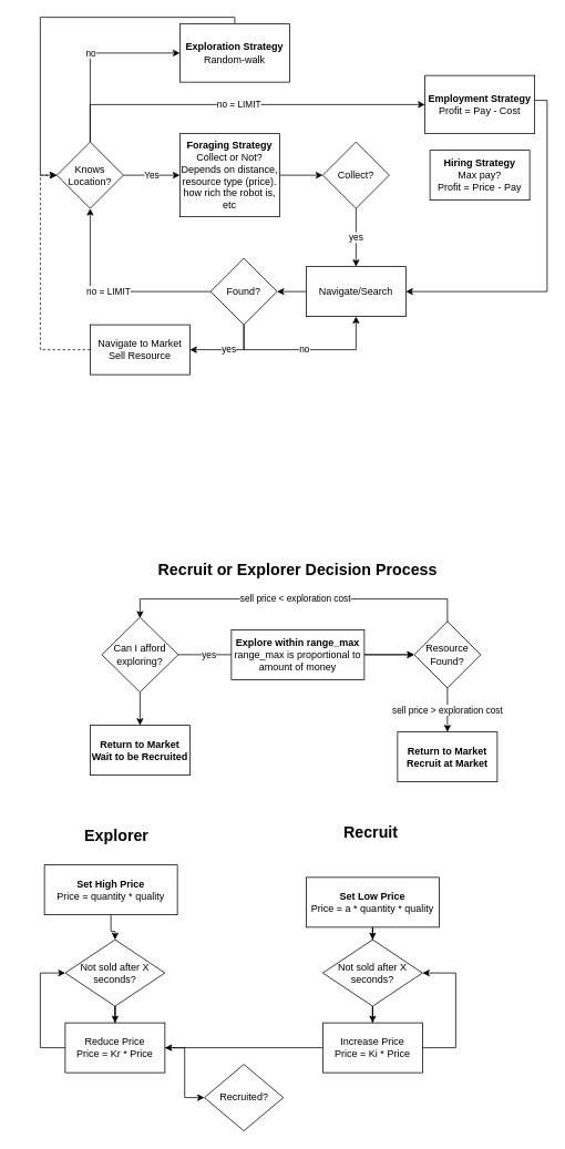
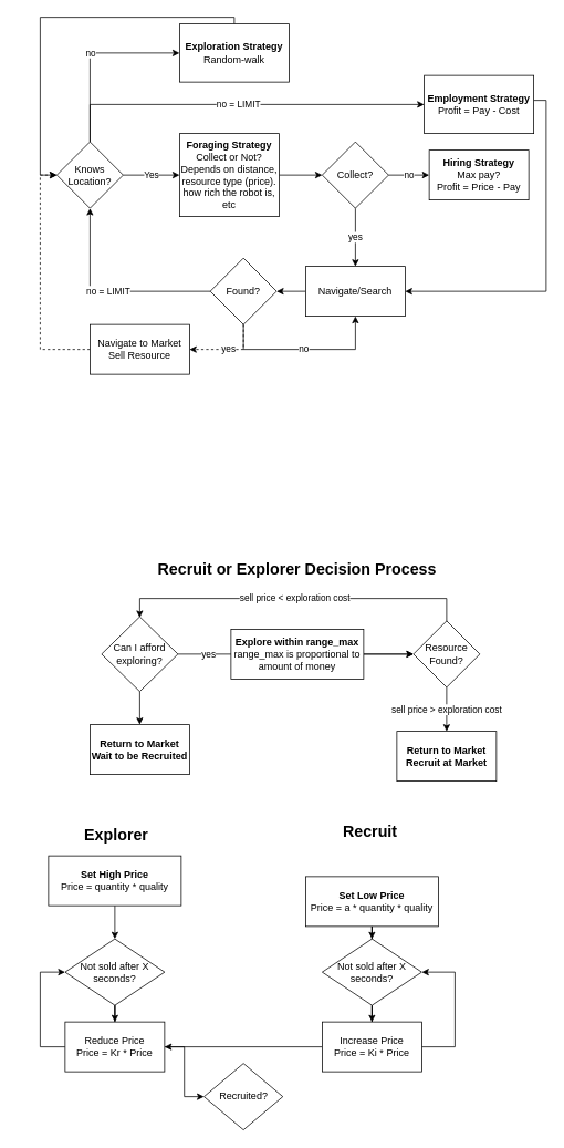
  <mxCell id="0" />
  <mxCell id="1" parent="0" />
  <mxCell id="2" style="edgeStyle=orthogonalEdgeStyle;rounded=0;orthogonalLoop=1;jettySize=auto;html=1;entryX=0;entryY=0.5;entryDx=0;entryDy=0;dashed=1;" parent="1" source="3" target="11" edge="1"><mxGeometry relative="1" as="geometry"><Array as="points"><mxPoint x="48" y="210" /></Array></mxGeometry></mxCell>
  <mxCell id="3" value="Navigate to Market&lt;br&gt;Sell Resource" style="rounded=0;whiteSpace=wrap;html=1;" parent="1" vertex="1"><mxGeometry x="108" y="390" width="120" height="60" as="geometry" /></mxCell>
  <mxCell id="4" style="edgeStyle=orthogonalEdgeStyle;rounded=0;orthogonalLoop=1;jettySize=auto;html=1;entryX=1;entryY=0.5;entryDx=0;entryDy=0;" parent="1" source="5" target="18" edge="1"><mxGeometry relative="1" as="geometry"><Array as="points"><mxPoint x="338" y="350" /><mxPoint x="338" y="350" /></Array></mxGeometry></mxCell>
  <mxCell id="5" value="Navigate/Search" style="rounded=0;whiteSpace=wrap;html=1;" parent="1" vertex="1"><mxGeometry x="368" y="320" width="120" height="60" as="geometry" /></mxCell>
  <mxCell id="6" style="edgeStyle=orthogonalEdgeStyle;rounded=0;orthogonalLoop=1;jettySize=auto;html=1;entryX=0;entryY=0.5;entryDx=0;entryDy=0;" parent="1" source="7" target="14" edge="1"><mxGeometry relative="1" as="geometry" /></mxCell>
  <mxCell id="7" value="&lt;b&gt;Foraging Strategy&lt;/b&gt;&lt;br&gt;Collect or Not?&lt;br&gt;Depends on distance, resource type (price). how rich the robot is, etc" style="rounded=0;whiteSpace=wrap;html=1;" parent="1" vertex="1"><mxGeometry x="216" y="160" width="120" height="100" as="geometry" /></mxCell>
  <mxCell id="8" value="Yes" style="edgeStyle=orthogonalEdgeStyle;rounded=0;orthogonalLoop=1;jettySize=auto;html=1;exitX=1;exitY=0.5;exitDx=0;exitDy=0;entryX=0;entryY=0.5;entryDx=0;entryDy=0;" parent="1" source="11" target="7" edge="1"><mxGeometry relative="1" as="geometry" /></mxCell>
  <mxCell id="9" value="no" style="edgeStyle=orthogonalEdgeStyle;rounded=0;orthogonalLoop=1;jettySize=auto;html=1;entryX=0;entryY=0.5;entryDx=0;entryDy=0;" parent="1" source="11" target="21" edge="1"><mxGeometry relative="1" as="geometry"><Array as="points"><mxPoint x="108" y="63" /></Array></mxGeometry></mxCell>
  <mxCell id="10" value="no = LIMIT" style="edgeStyle=orthogonalEdgeStyle;rounded=0;orthogonalLoop=1;jettySize=auto;html=1;entryX=0;entryY=0.5;entryDx=0;entryDy=0;" parent="1" source="11" target="23" edge="1"><mxGeometry relative="1" as="geometry"><Array as="points"><mxPoint x="108" y="125" /></Array><mxPoint x="448" y="120" as="targetPoint" /></mxGeometry></mxCell>
  <mxCell id="11" value="Knows Location?" style="rhombus;whiteSpace=wrap;html=1;" parent="1" vertex="1"><mxGeometry x="68" y="170" width="80" height="80" as="geometry" /></mxCell>
  <mxCell id="12" value="yes" style="edgeStyle=orthogonalEdgeStyle;rounded=0;orthogonalLoop=1;jettySize=auto;html=1;" parent="1" source="14" edge="1"><mxGeometry relative="1" as="geometry"><mxPoint x="428" y="320" as="targetPoint" /></mxGeometry></mxCell>
+ <mxCell id="13" value="no" style="edgeStyle=orthogonalEdgeStyle;rounded=0;orthogonalLoop=1;jettySize=auto;html=1;" parent="1" source="14" target="19" edge="1"><mxGeometry relative="1" as="geometry" /></mxCell>
  <mxCell id="14" value="Collect?" style="rhombus;whiteSpace=wrap;html=1;" parent="1" vertex="1"><mxGeometry x="388" y="170" width="80" height="80" as="geometry" /></mxCell>
  <mxCell id="15" value="no" style="edgeStyle=orthogonalEdgeStyle;rounded=0;orthogonalLoop=1;jettySize=auto;html=1;entryX=0.5;entryY=1;entryDx=0;entryDy=0;" parent="1" source="18" target="5" edge="1"><mxGeometry relative="1" as="geometry"><Array as="points"><mxPoint x="293" y="420" /><mxPoint x="428" y="420" /></Array></mxGeometry></mxCell>
  <mxCell id="16" value="no = LIMIT" style="edgeStyle=orthogonalEdgeStyle;rounded=0;orthogonalLoop=1;jettySize=auto;html=1;entryX=0.5;entryY=1;entryDx=0;entryDy=0;" parent="1" source="18" target="11" edge="1"><mxGeometry relative="1" as="geometry" /></mxCell>
- <mxCell id="17" value="yes" style="edgeStyle=orthogonalEdgeStyle;rounded=0;orthogonalLoop=1;jettySize=auto;html=1;entryX=1;entryY=0.5;entryDx=0;entryDy=0;" parent="1" source="18" target="3" edge="1"><mxGeometry relative="1" as="geometry"><Array as="points"><mxPoint x="293" y="420" /></Array></mxGeometry></mxCell>
+ <mxCell id="17" value="yes" style="edgeStyle=orthogonalEdgeStyle;rounded=0;orthogonalLoop=1;jettySize=auto;html=1;entryX=1;entryY=0.5;entryDx=0;entryDy=0;dashed=1;" parent="1" source="18" target="3" edge="1"><mxGeometry relative="1" as="geometry"><Array as="points"><mxPoint x="293" y="420" /></Array></mxGeometry></mxCell>
  <mxCell id="18" value="Found?" style="rhombus;whiteSpace=wrap;html=1;" parent="1" vertex="1"><mxGeometry x="253" y="310" width="80" height="80" as="geometry" /></mxCell>
  <mxCell id="19" value="&lt;b&gt;Hiring Strategy&lt;/b&gt;&lt;br&gt;Max pay?&lt;br&gt;Profit = Price - Pay" style="rounded=0;whiteSpace=wrap;html=1;" parent="1" vertex="1"><mxGeometry x="517" y="180" width="120" height="60" as="geometry" /></mxCell>
  <mxCell id="20" style="edgeStyle=orthogonalEdgeStyle;rounded=0;orthogonalLoop=1;jettySize=auto;html=1;entryX=0;entryY=0.5;entryDx=0;entryDy=0;" parent="1" source="21" target="11" edge="1"><mxGeometry relative="1" as="geometry"><Array as="points"><mxPoint x="282" y="20" /><mxPoint x="48" y="20" /><mxPoint x="48" y="210" /></Array></mxGeometry></mxCell>
  <mxCell id="21" value="&lt;b&gt;Exploration Strategy&lt;/b&gt;&lt;br&gt;Random-walk" style="rounded=0;whiteSpace=wrap;html=1;" parent="1" vertex="1"><mxGeometry x="216" y="28" width="132" height="70" as="geometry" /></mxCell>
  <mxCell id="22" style="edgeStyle=orthogonalEdgeStyle;rounded=0;orthogonalLoop=1;jettySize=auto;html=1;entryX=1;entryY=0.5;entryDx=0;entryDy=0;" parent="1" source="23" target="5" edge="1"><mxGeometry relative="1" as="geometry"><Array as="points"><mxPoint x="658" y="120" /><mxPoint x="658" y="350" /></Array></mxGeometry></mxCell>
  <mxCell id="23" value="&lt;b&gt;Employment Strategy&lt;/b&gt;&lt;br&gt;Profit = Pay - Cost" style="rounded=0;whiteSpace=wrap;html=1;" parent="1" vertex="1"><mxGeometry x="511" y="90" width="132" height="70" as="geometry" /></mxCell>
  <mxCell id="24" value="yes" style="edgeStyle=orthogonalEdgeStyle;rounded=0;orthogonalLoop=1;jettySize=auto;html=1;" parent="1" source="26" edge="1"><mxGeometry relative="1" as="geometry"><mxPoint x="288" y="787" as="targetPoint" /></mxGeometry></mxCell>
  <mxCell id="25" value="" style="edgeStyle=orthogonalEdgeStyle;rounded=0;orthogonalLoop=1;jettySize=auto;html=1;fontSize=19;" parent="1" source="26" target="34" edge="1"><mxGeometry relative="1" as="geometry" /></mxCell>
  <mxCell id="26" value="Can I afford exploring?" style="rhombus;whiteSpace=wrap;html=1;" parent="1" vertex="1"><mxGeometry x="122" y="742" width="92" height="90" as="geometry" /></mxCell>
  <mxCell id="27" value="" style="edgeStyle=orthogonalEdgeStyle;rounded=0;orthogonalLoop=1;jettySize=auto;html=1;" parent="1" source="29" target="32" edge="1"><mxGeometry relative="1" as="geometry" /></mxCell>
  <mxCell id="28" value="" style="edgeStyle=orthogonalEdgeStyle;rounded=0;orthogonalLoop=1;jettySize=auto;html=1;" parent="1" source="29" target="32" edge="1"><mxGeometry relative="1" as="geometry" /></mxCell>
  <mxCell id="29" value="&lt;b&gt;Explore within range_max&lt;/b&gt;&lt;br&gt;range_max is proportional to amount of money" style="rounded=0;whiteSpace=wrap;html=1;" parent="1" vertex="1"><mxGeometry x="278" y="757" width="160" height="60" as="geometry" /></mxCell>
  <mxCell id="30" value="sell price &amp;gt; exploration cost" style="edgeStyle=orthogonalEdgeStyle;rounded=0;orthogonalLoop=1;jettySize=auto;html=1;" parent="1" source="32" target="33" edge="1"><mxGeometry relative="1" as="geometry" /></mxCell>
  <mxCell id="31" value="sell price &amp;lt; exploration cost" style="edgeStyle=orthogonalEdgeStyle;rounded=0;orthogonalLoop=1;jettySize=auto;html=1;entryX=0.5;entryY=0;entryDx=0;entryDy=0;" parent="1" edge="1"><mxGeometry relative="1" as="geometry"><mxPoint x="538" y="748" as="sourcePoint" /><mxPoint x="168" y="743" as="targetPoint" /><Array as="points"><mxPoint x="538" y="720" /><mxPoint x="168" y="720" /></Array></mxGeometry></mxCell>
  <mxCell id="32" value="Resource Found?" style="rhombus;whiteSpace=wrap;html=1;" parent="1" vertex="1"><mxGeometry x="498" y="747" width="80" height="80" as="geometry" /></mxCell>
  <mxCell id="33" value="Return to Market&lt;br&gt;Recruit at Market" style="whiteSpace=wrap;html=1;fontStyle=1" parent="1" vertex="1"><mxGeometry x="478" y="880" width="120" height="60" as="geometry" /></mxCell>
  <mxCell id="34" value="Return to Market&lt;br&gt;Wait to be Recruited" style="whiteSpace=wrap;html=1;fontStyle=1" parent="1" vertex="1"><mxGeometry x="108" y="872" width="120" height="60" as="geometry" /></mxCell>
  <mxCell id="35" value="&lt;font style=&quot;font-size: 19px&quot;&gt;Recruit or Explorer Decision Process&lt;/font&gt;" style="text;html=1;strokeColor=none;fillColor=none;align=center;verticalAlign=middle;whiteSpace=wrap;rounded=0;fontStyle=1" parent="1" vertex="1"><mxGeometry x="173" y="670" width="370" height="30" as="geometry" /></mxCell>
  <mxCell id="36" value="&lt;span style=&quot;font-size: 19px&quot;&gt;Explorer&lt;/span&gt;" style="text;html=1;strokeColor=none;fillColor=none;align=center;verticalAlign=middle;whiteSpace=wrap;rounded=0;fontStyle=1" parent="1" vertex="1"><mxGeometry x="20" y="991" width="240" height="30" as="geometry" /></mxCell>
  <mxCell id="37" value="" style="edgeStyle=orthogonalEdgeStyle;rounded=0;orthogonalLoop=1;jettySize=auto;html=1;" edge="1" parent="1" source="38" target="40"><mxGeometry relative="1" as="geometry" /></mxCell>
- <mxCell id="38" value="&lt;b&gt;Set High Price&lt;/b&gt;&lt;br&gt;Price = quantity * quality" style="rounded=0;whiteSpace=wrap;html=1;" parent="1" vertex="1"><mxGeometry x="53" y="1040" width="160" height="60" as="geometry" /></mxCell>
+ <mxCell id="38" value="&lt;b&gt;Set High Price&lt;/b&gt;&lt;br&gt;Price = quantity * quality" style="rounded=0;whiteSpace=wrap;html=1;" parent="1" vertex="1"><mxGeometry x="58" y="1030" width="160" height="60" as="geometry" /></mxCell>
  <mxCell id="39" value="" style="edgeStyle=orthogonalEdgeStyle;rounded=0;orthogonalLoop=1;jettySize=auto;html=1;" edge="1" parent="1" source="40" target="43"><mxGeometry relative="1" as="geometry" /></mxCell>
  <mxCell id="40" value="Not sold after X seconds?" style="rhombus;whiteSpace=wrap;html=1;rounded=0;" vertex="1" parent="1"><mxGeometry x="78" y="1130" width="120" height="80" as="geometry" /></mxCell>
  <mxCell id="41" style="edgeStyle=orthogonalEdgeStyle;rounded=0;orthogonalLoop=1;jettySize=auto;html=1;entryX=0;entryY=0.5;entryDx=0;entryDy=0;" edge="1" parent="1" source="43" target="40"><mxGeometry relative="1" as="geometry"><Array as="points"><mxPoint x="48" y="1260" /><mxPoint x="48" y="1170" /></Array></mxGeometry></mxCell>
  <mxCell id="42" style="edgeStyle=orthogonalEdgeStyle;rounded=0;orthogonalLoop=1;jettySize=auto;html=1;entryX=0;entryY=0.5;entryDx=0;entryDy=0;" edge="1" parent="1" source="43" target="52"><mxGeometry relative="1" as="geometry" /></mxCell>
  <mxCell id="43" value="Reduce Price&lt;br&gt;Price = Kr * Price" style="whiteSpace=wrap;html=1;rounded=0;" vertex="1" parent="1"><mxGeometry x="78" y="1230" width="120" height="60" as="geometry" /></mxCell>
  <mxCell id="44" value="&lt;span style=&quot;font-size: 19px&quot;&gt;Recruit&lt;/span&gt;" style="text;html=1;strokeColor=none;fillColor=none;align=center;verticalAlign=middle;whiteSpace=wrap;rounded=0;fontStyle=1" vertex="1" parent="1"><mxGeometry x="326" y="986" width="240" height="30" as="geometry" /></mxCell>
  <mxCell id="45" value="" style="edgeStyle=orthogonalEdgeStyle;rounded=0;orthogonalLoop=1;jettySize=auto;html=1;" edge="1" parent="1" source="46" target="48"><mxGeometry relative="1" as="geometry" /></mxCell>
  <mxCell id="46" value="&lt;b&gt;Set Low Price&lt;/b&gt;&lt;br&gt;Price = a * quantity * quality" style="rounded=0;whiteSpace=wrap;html=1;" vertex="1" parent="1"><mxGeometry x="368" y="1055" width="160" height="60" as="geometry" /></mxCell>
  <mxCell id="47" value="" style="edgeStyle=orthogonalEdgeStyle;rounded=0;orthogonalLoop=1;jettySize=auto;html=1;" edge="1" parent="1" source="48" target="51"><mxGeometry relative="1" as="geometry" /></mxCell>
  <mxCell id="48" value="Not sold after X seconds?" style="rhombus;whiteSpace=wrap;html=1;rounded=0;" vertex="1" parent="1"><mxGeometry x="388" y="1130" width="120" height="80" as="geometry" /></mxCell>
  <mxCell id="49" style="edgeStyle=orthogonalEdgeStyle;rounded=0;orthogonalLoop=1;jettySize=auto;html=1;entryX=1;entryY=0.5;entryDx=0;entryDy=0;" edge="1" parent="1" source="51" target="48"><mxGeometry relative="1" as="geometry"><Array as="points"><mxPoint x="548" y="1260" /><mxPoint x="548" y="1170" /></Array></mxGeometry></mxCell>
  <mxCell id="50" value="" style="edgeStyle=orthogonalEdgeStyle;rounded=0;orthogonalLoop=1;jettySize=auto;html=1;" edge="1" parent="1" source="51" target="43"><mxGeometry relative="1" as="geometry" /></mxCell>
  <mxCell id="51" value="Increase Price&lt;br&gt;Price = Ki * Price" style="whiteSpace=wrap;html=1;rounded=0;" vertex="1" parent="1"><mxGeometry x="388" y="1230" width="120" height="60" as="geometry" /></mxCell>
  <mxCell id="52" value="Recruited?" style="rhombus;whiteSpace=wrap;html=1;rounded=0;" vertex="1" parent="1"><mxGeometry x="245.5" y="1280" width="95" height="80" as="geometry" /></mxCell>
